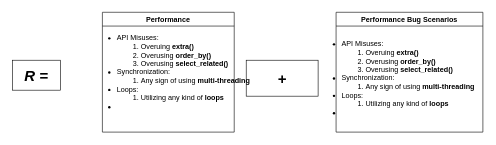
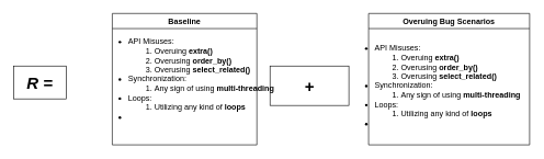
  <mxCell id="0" />
  <mxCell id="1" parent="0" />
  <mxCell id="2" value="&lt;b&gt;&lt;i&gt;&lt;font style=&quot;font-size: 25px;&quot;&gt;R =&lt;/font&gt;&lt;/i&gt;&lt;/b&gt;" style="rounded=0;whiteSpace=wrap;html=1;" parent="1" vertex="1"><mxGeometry x="20" y="100" width="80" height="50" as="geometry" /></mxCell>
- <mxCell id="3" value="Performance" style="swimlane;whiteSpace=wrap;html=1;" parent="1" vertex="1"><mxGeometry x="170" y="20" width="220" height="200" as="geometry"><mxRectangle x="180" y="160" width="90" height="30" as="alternateBounds" /></mxGeometry></mxCell>
+ <mxCell id="3" value="Baseline" style="swimlane;whiteSpace=wrap;html=1;" parent="1" vertex="1"><mxGeometry x="170" y="20" width="220" height="200" as="geometry"><mxRectangle x="180" y="160" width="90" height="30" as="alternateBounds" /></mxGeometry></mxCell>
  <mxCell id="4" value="&lt;span style=&quot;font-size: 25px;&quot;&gt;&lt;b&gt;&lt;i&gt;+&lt;/i&gt;&lt;/b&gt;&lt;/span&gt;" style="rounded=0;whiteSpace=wrap;html=1;" parent="1" vertex="1"><mxGeometry x="410" y="100" width="120" height="60" as="geometry" /></mxCell>
- <mxCell id="5" value="Performance Bug Scenarios" style="swimlane;whiteSpace=wrap;html=1;" parent="1" vertex="1"><mxGeometry x="560" y="20" width="245" height="200" as="geometry" /></mxCell>
+ <mxCell id="5" value="Overuing Bug Scenarios" style="swimlane;whiteSpace=wrap;html=1;" parent="1" vertex="1"><mxGeometry x="560" y="20" width="245" height="200" as="geometry" /></mxCell>
  <mxCell id="6" value="&lt;ul&gt;&lt;li style=&quot;text-align: left;&quot;&gt;API Misuses:&lt;/li&gt;&lt;ol&gt;&lt;li style=&quot;border-color: var(--border-color); text-align: left;&quot;&gt;Overuing&amp;nbsp;&lt;b style=&quot;border-color: var(--border-color);&quot;&gt;extra()&lt;/b&gt;&lt;/li&gt;&lt;li style=&quot;border-color: var(--border-color); text-align: left;&quot;&gt;Overusing&lt;b style=&quot;border-color: var(--border-color);&quot;&gt;&amp;nbsp;order_by()&lt;/b&gt;&lt;/li&gt;&lt;li style=&quot;border-color: var(--border-color); text-align: left;&quot;&gt;Overusing&amp;nbsp;&lt;b style=&quot;border-color: var(--border-color);&quot;&gt;select_related()&lt;/b&gt;&lt;/li&gt;&lt;/ol&gt;&lt;li style=&quot;text-align: left;&quot;&gt;Synchronization:&lt;/li&gt;&lt;ol&gt;&lt;li style=&quot;text-align: left;&quot;&gt;Any sign of using &lt;b&gt;multi-threading&lt;/b&gt;&lt;/li&gt;&lt;/ol&gt;&lt;li style=&quot;text-align: left;&quot;&gt;Loops:&lt;/li&gt;&lt;ol&gt;&lt;li style=&quot;text-align: left;&quot;&gt;Utilizing any kind of &lt;b&gt;loops&lt;/b&gt;&lt;/li&gt;&lt;/ol&gt;&lt;li style=&quot;text-align: left;&quot;&gt;&lt;br&gt;&lt;/li&gt;&lt;/ul&gt;" style="text;html=1;align=center;verticalAlign=middle;resizable=0;points=[];autosize=1;strokeColor=none;fillColor=none;" parent="5" vertex="1"><mxGeometry x="-45" y="25" width="290" height="170" as="geometry" /></mxCell>
  <mxCell id="7" value="&lt;ul&gt;&lt;li style=&quot;text-align: left;&quot;&gt;API Misuses:&lt;/li&gt;&lt;ol&gt;&lt;li style=&quot;border-color: var(--border-color); text-align: left;&quot;&gt;Overuing&amp;nbsp;&lt;b style=&quot;border-color: var(--border-color);&quot;&gt;extra()&lt;/b&gt;&lt;/li&gt;&lt;li style=&quot;border-color: var(--border-color); text-align: left;&quot;&gt;Overusing&lt;b style=&quot;border-color: var(--border-color);&quot;&gt;&amp;nbsp;order_by()&lt;/b&gt;&lt;/li&gt;&lt;li style=&quot;border-color: var(--border-color); text-align: left;&quot;&gt;Overusing&amp;nbsp;&lt;b style=&quot;border-color: var(--border-color);&quot;&gt;select_related()&lt;/b&gt;&lt;/li&gt;&lt;/ol&gt;&lt;li style=&quot;text-align: left;&quot;&gt;Synchronization:&lt;/li&gt;&lt;ol&gt;&lt;li style=&quot;text-align: left;&quot;&gt;Any sign of using &lt;b&gt;multi-threading&lt;/b&gt;&lt;/li&gt;&lt;/ol&gt;&lt;li style=&quot;text-align: left;&quot;&gt;Loops:&lt;/li&gt;&lt;ol&gt;&lt;li style=&quot;text-align: left;&quot;&gt;Utilizing any kind of &lt;b&gt;loops&lt;/b&gt;&lt;/li&gt;&lt;/ol&gt;&lt;li style=&quot;text-align: left;&quot;&gt;&lt;br&gt;&lt;/li&gt;&lt;/ul&gt;" style="text;html=1;align=center;verticalAlign=middle;resizable=0;points=[];autosize=1;strokeColor=none;fillColor=none;" parent="1" vertex="1"><mxGeometry x="140" y="35" width="290" height="170" as="geometry" /></mxCell>
